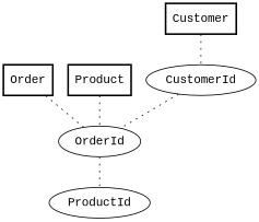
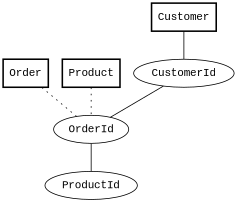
  graph {
    fontname="Liberation Mono"
    splines=spline
    node [fontname="Liberation Mono" shape=box]
    edge [fontname="Liberation Mono" style=dotted]
    Order [style=bold]
    OrderId [shape=ellipse]
    ProductId [shape=ellipse]
    Product [style=bold]
    CustomerId [shape=ellipse]
    Customer [style=bold]
    Order -- OrderId
-   OrderId -- ProductId
+   OrderId -- ProductId [style=solid]
    Product -- OrderId
-   CustomerId -- OrderId
-   Customer -- CustomerId
+   CustomerId -- OrderId [style=solid]
+   Customer -- CustomerId [style=solid]
  }
